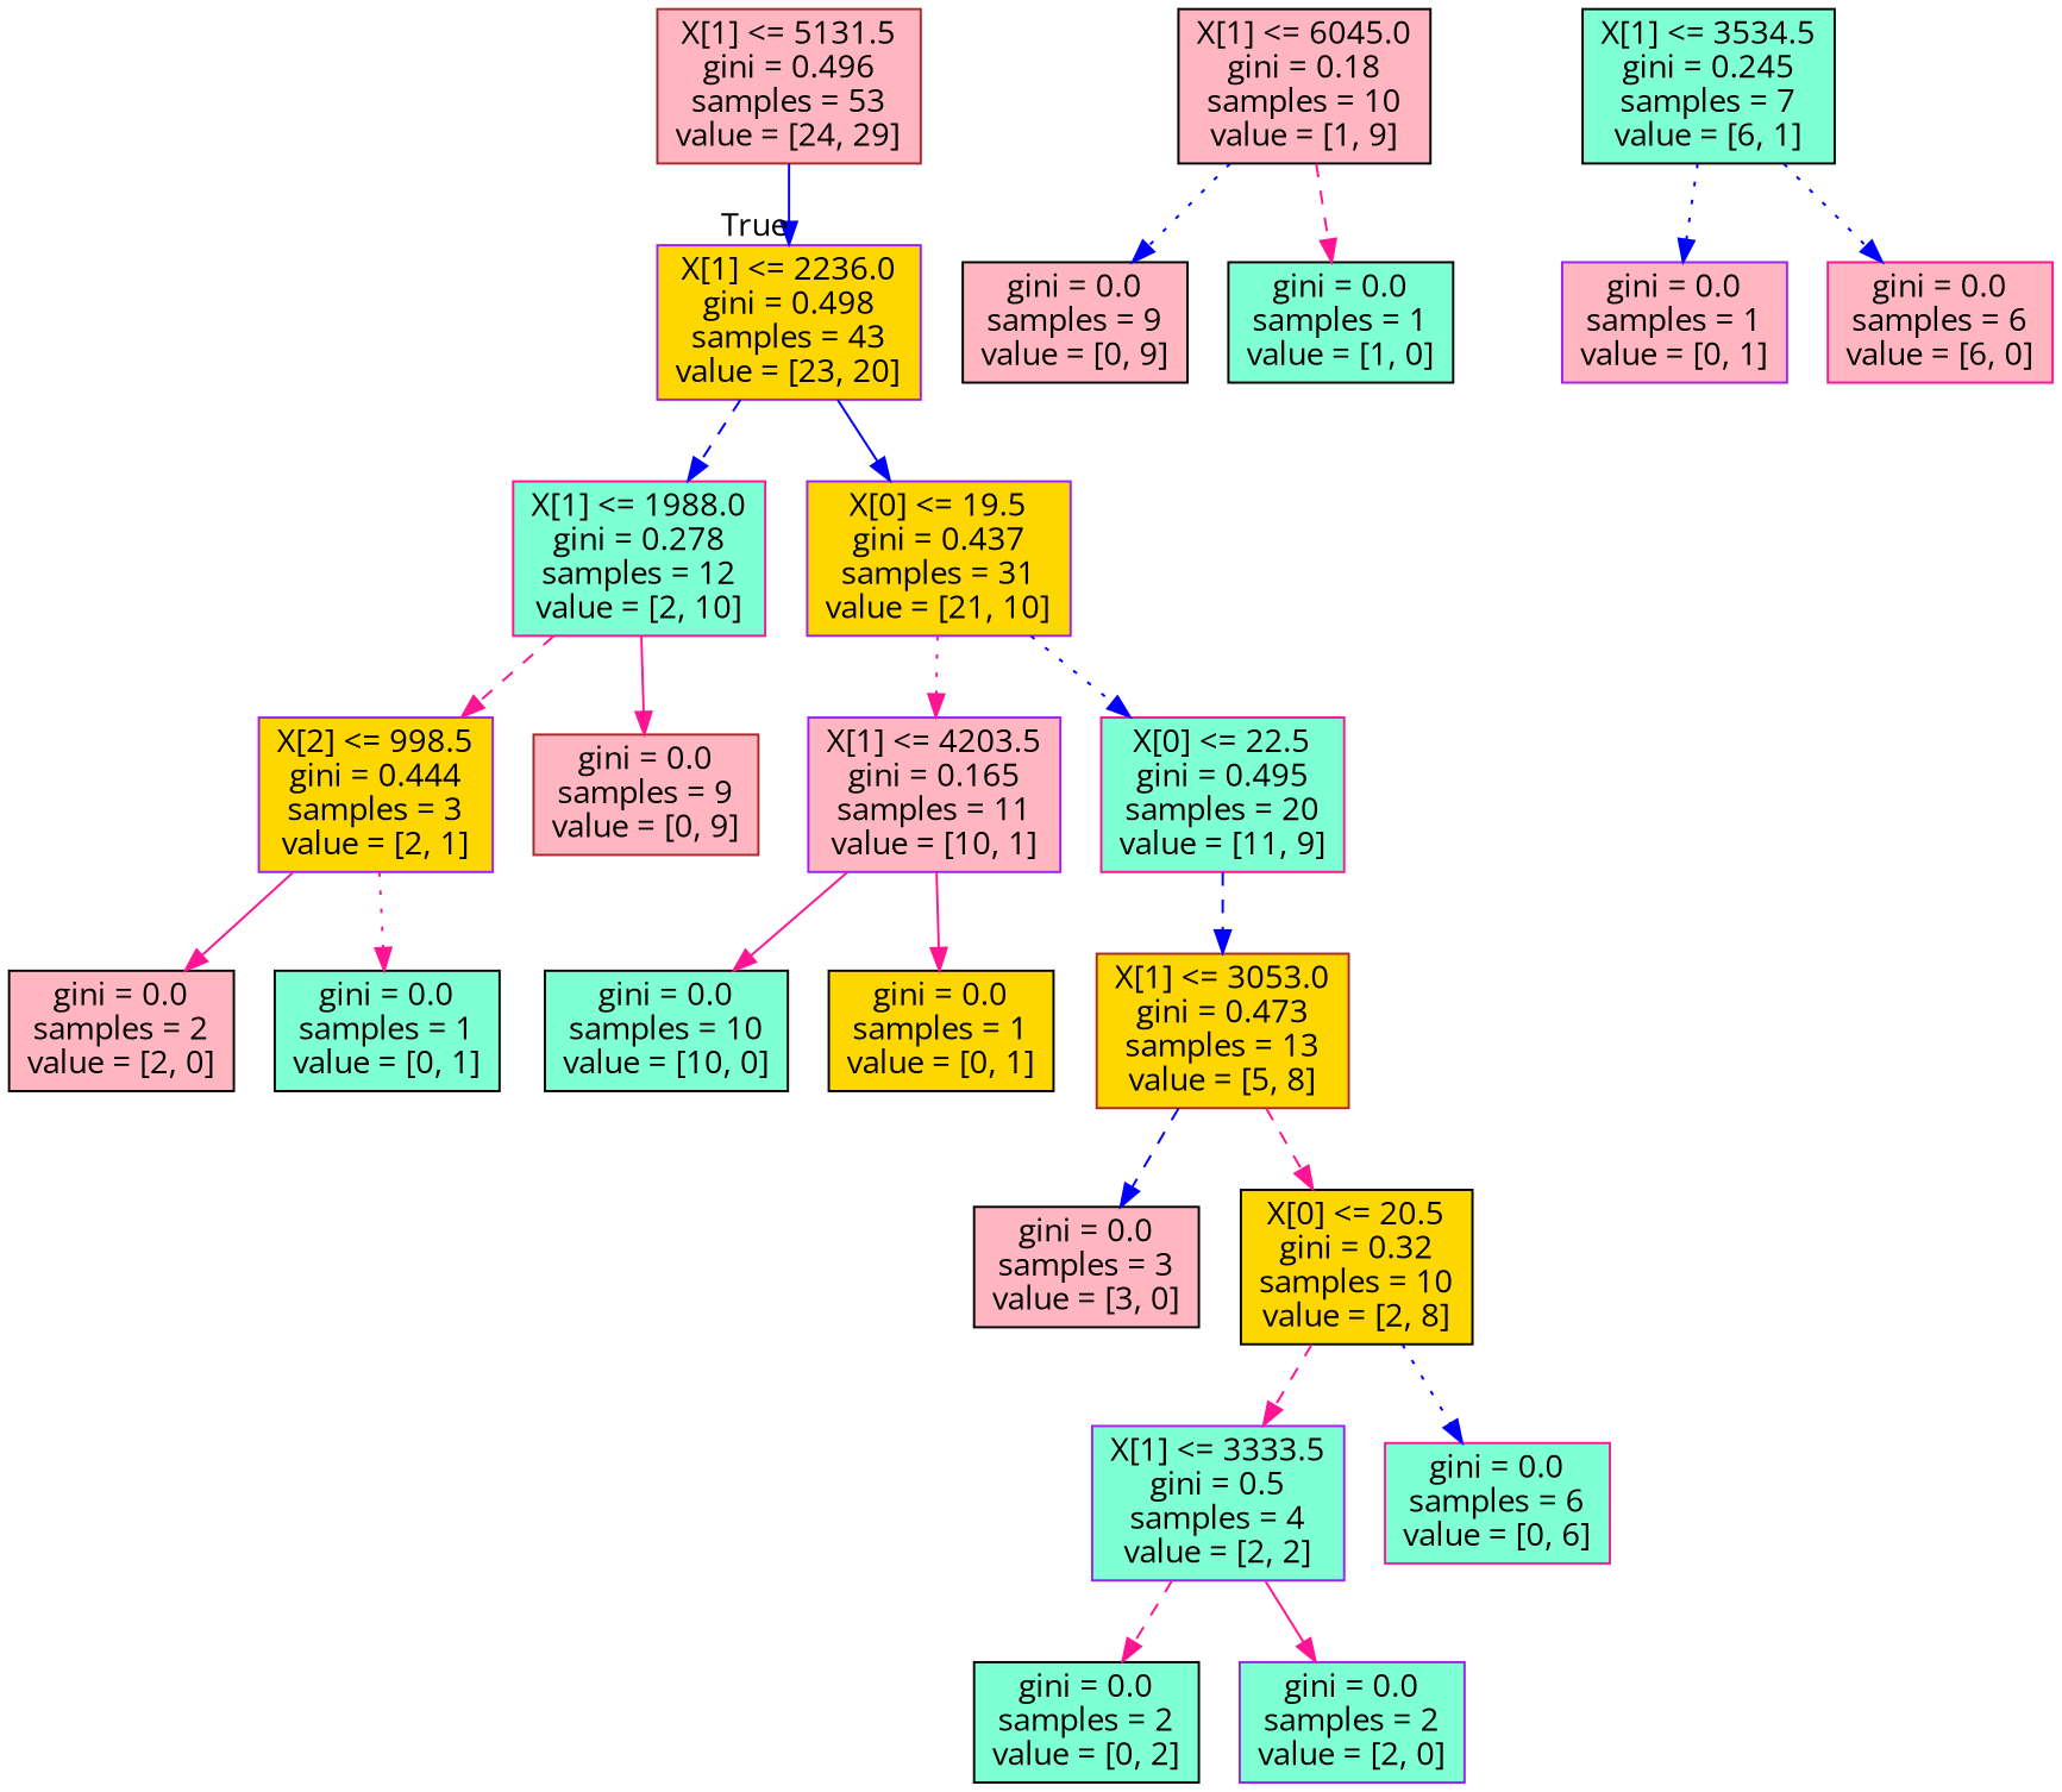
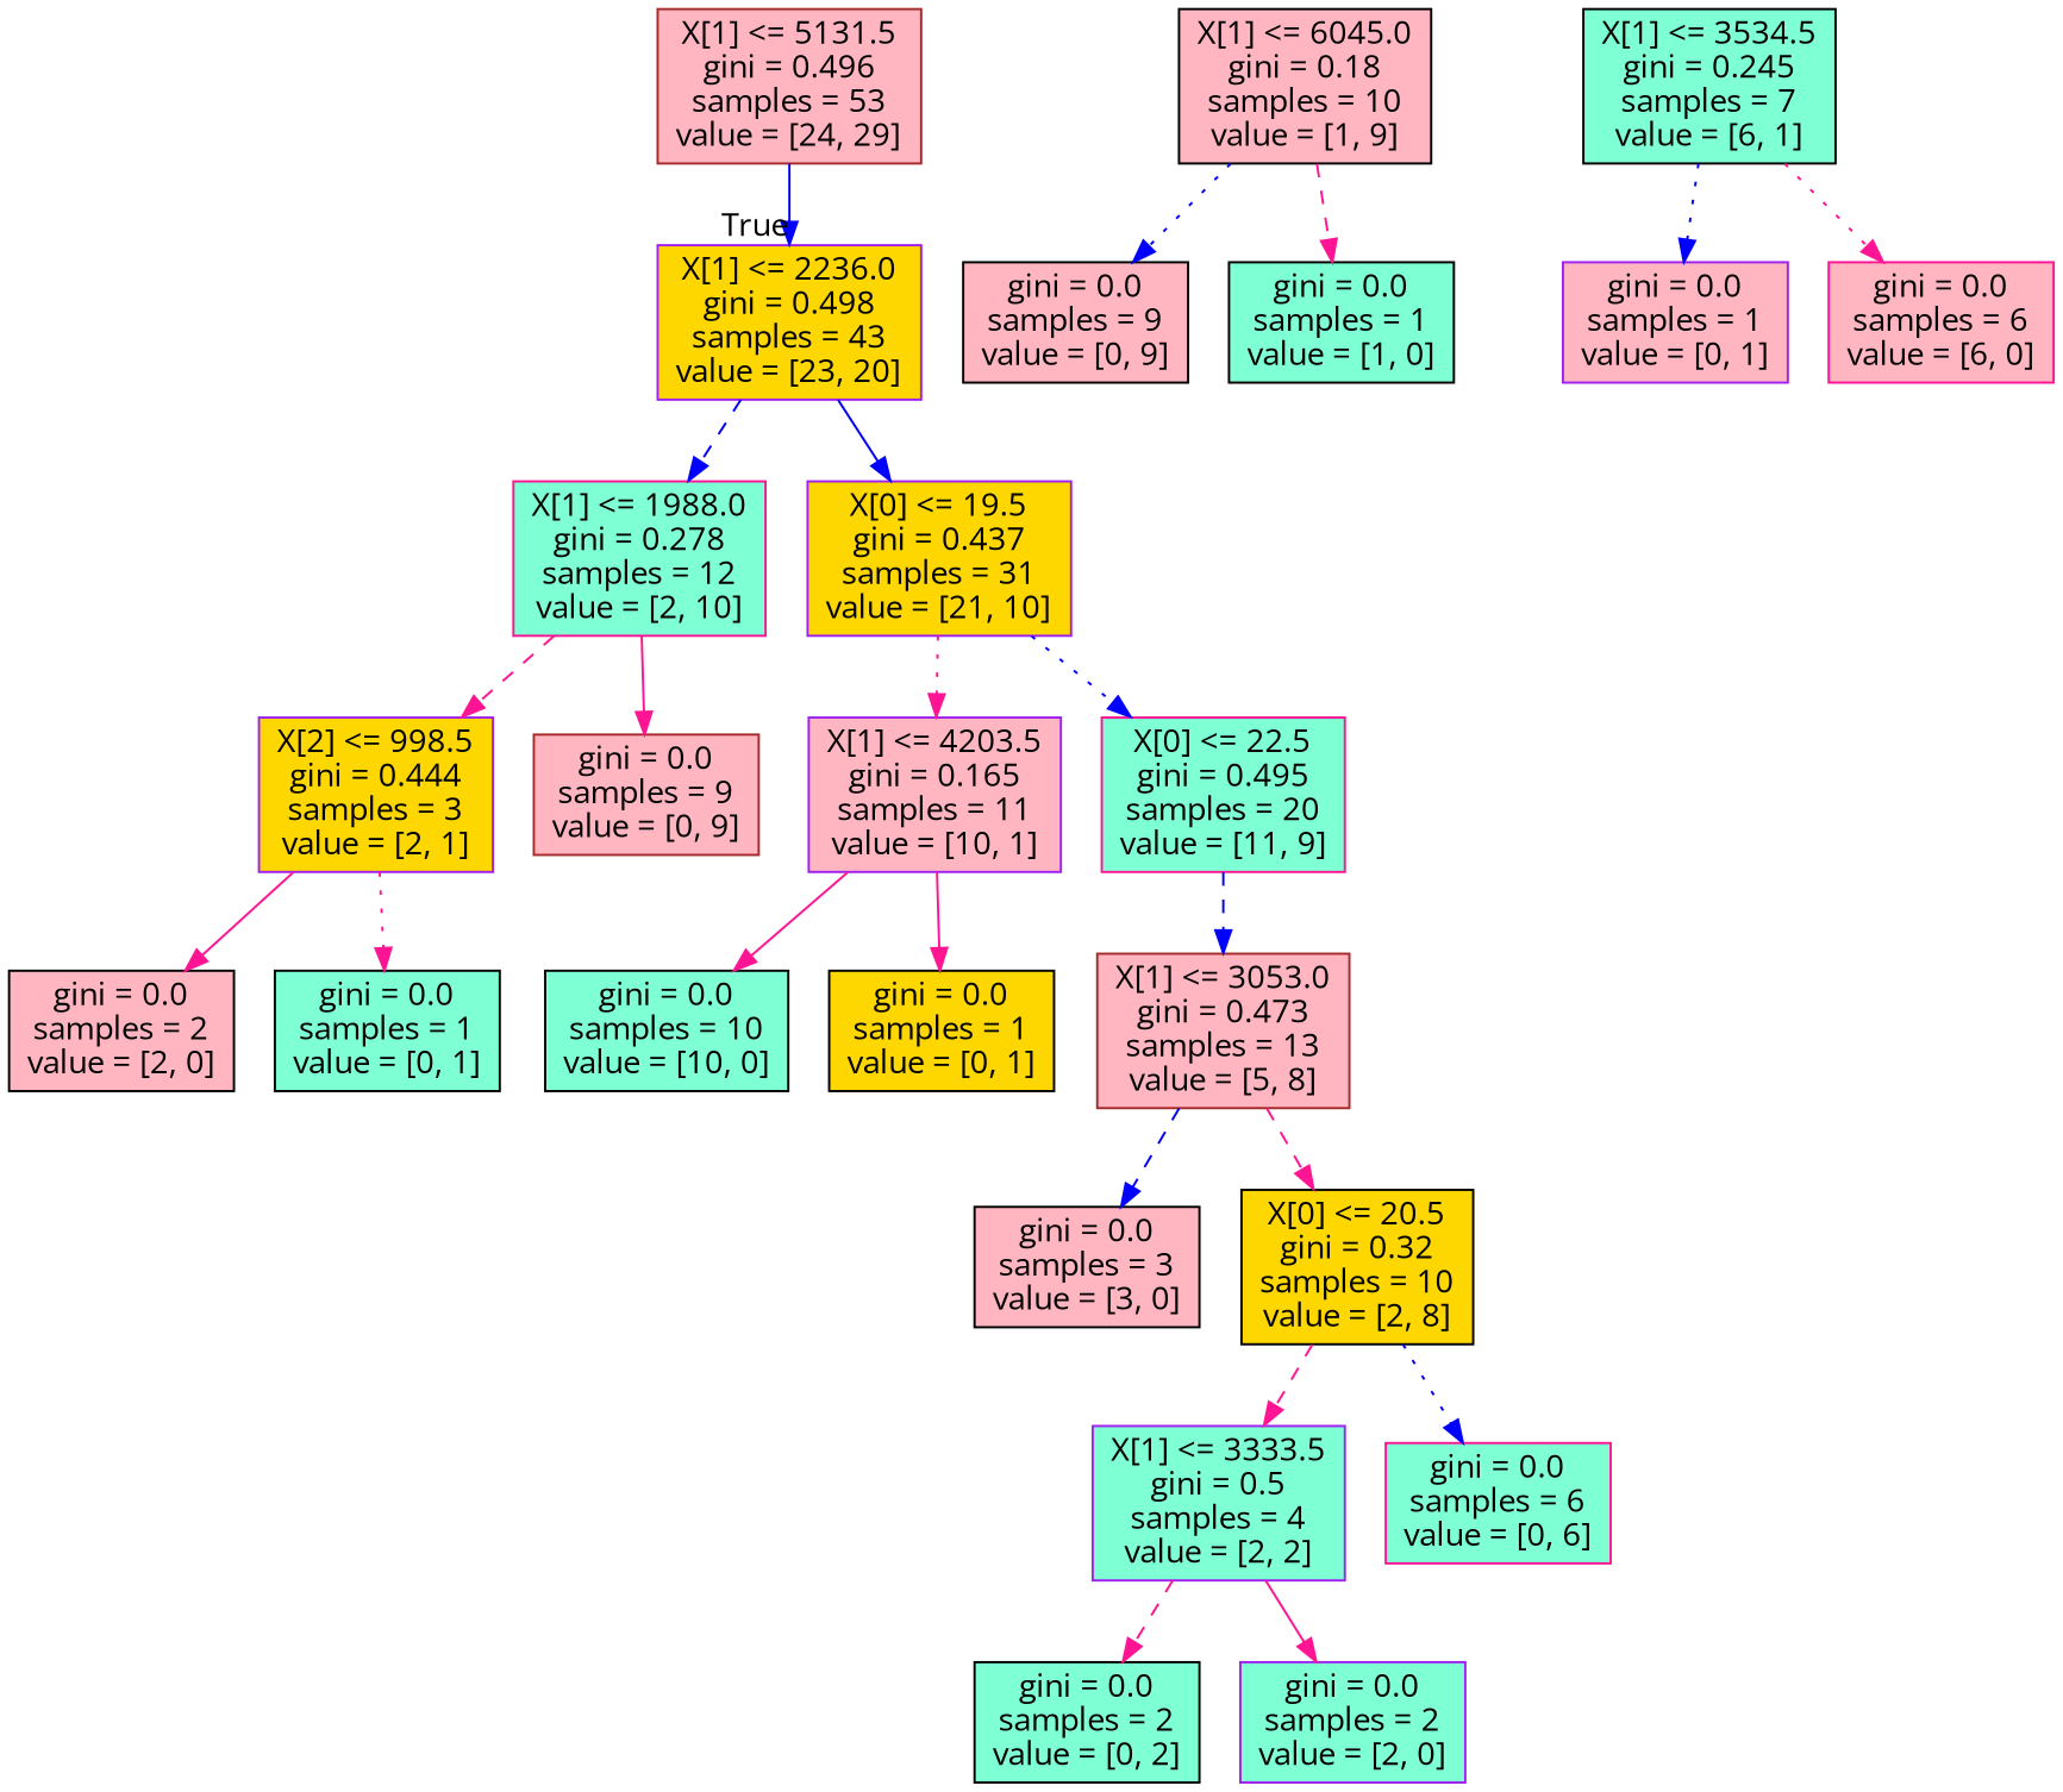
  digraph {
    fontname="Open Sans"
    node [color=black fillcolor=lightpink fontname="Open Sans" shape=box style=filled]
    edge [color=deeppink fontname="Open Sans" style=dashed]
    n1 [color=brown label="X[1] <= 5131.5\ngini = 0.496\nsamples = 53\nvalue = [24, 29]"]
    n2 [color=purple fillcolor=gold label="X[1] <= 2236.0\ngini = 0.498\nsamples = 43\nvalue = [23, 20]"]
    n3 [color=deeppink fillcolor=aquamarine label="X[1] <= 1988.0\ngini = 0.278\nsamples = 12\nvalue = [2, 10]"]
    n4 [color=purple fillcolor=gold label="X[0] <= 19.5\ngini = 0.437\nsamples = 31\nvalue = [21, 10]"]
    n5 [label="X[1] <= 6045.0\ngini = 0.18\nsamples = 10\nvalue = [1, 9]"]
    n6 [label="gini = 0.0\nsamples = 9\nvalue = [0, 9]"]
    n7 [fillcolor=aquamarine label="gini = 0.0\nsamples = 1\nvalue = [1, 0]"]
    n8 [color=purple fillcolor=gold label="X[2] <= 998.5\ngini = 0.444\nsamples = 3\nvalue = [2, 1]"]
    n9 [color=brown label="gini = 0.0\nsamples = 9\nvalue = [0, 9]"]
    n10 [color=purple label="X[1] <= 4203.5\ngini = 0.165\nsamples = 11\nvalue = [10, 1]"]
    n11 [color=deeppink fillcolor=aquamarine label="X[0] <= 22.5\ngini = 0.495\nsamples = 20\nvalue = [11, 9]"]
    n12 [label="gini = 0.0\nsamples = 2\nvalue = [2, 0]"]
    n13 [fillcolor=aquamarine label="gini = 0.0\nsamples = 1\nvalue = [0, 1]"]
    n14 [fillcolor=aquamarine label="gini = 0.0\nsamples = 10\nvalue = [10, 0]"]
    n15 [fillcolor=gold label="gini = 0.0\nsamples = 1\nvalue = [0, 1]"]
-   n16 [color=brown fillcolor=gold label="X[1] <= 3053.0\ngini = 0.473\nsamples = 13\nvalue = [5, 8]"]
+   n16 [color=brown label="X[1] <= 3053.0\ngini = 0.473\nsamples = 13\nvalue = [5, 8]"]
    n17 [label="gini = 0.0\nsamples = 3\nvalue = [3, 0]"]
    n18 [fillcolor=gold label="X[0] <= 20.5\ngini = 0.32\nsamples = 10\nvalue = [2, 8]"]
    n19 [fillcolor=aquamarine label="X[1] <= 3534.5\ngini = 0.245\nsamples = 7\nvalue = [6, 1]"]
    n20 [color=purple label="gini = 0.0\nsamples = 1\nvalue = [0, 1]"]
    n21 [color=deeppink label="gini = 0.0\nsamples = 6\nvalue = [6, 0]"]
    n22 [color=purple fillcolor=aquamarine label="X[1] <= 3333.5\ngini = 0.5\nsamples = 4\nvalue = [2, 2]"]
    n23 [color=deeppink fillcolor=aquamarine label="gini = 0.0\nsamples = 6\nvalue = [0, 6]"]
    n24 [fillcolor=aquamarine label="gini = 0.0\nsamples = 2\nvalue = [0, 2]"]
    n25 [color=purple fillcolor=aquamarine label="gini = 0.0\nsamples = 2\nvalue = [2, 0]"]
    n1 -> n2 [color=blue headlabel=True labelangle=45 labeldistance=2.5 style=solid]
    n2 -> n3 [color=blue]
    n2 -> n4 [color=blue style=solid]
    n3 -> n8
    n3 -> n9 [style=solid]
    n4 -> n10 [style=dotted]
    n4 -> n11 [color=blue style=dotted]
    n5 -> n6 [color=blue style=dotted]
    n5 -> n7
    n8 -> n12 [style=solid]
    n8 -> n13 [style=dotted]
    n10 -> n14 [style=solid]
    n10 -> n15 [style=solid]
    n11 -> n16 [color=blue]
    n16 -> n17 [color=blue]
    n16 -> n18
    n18 -> n22
    n18 -> n23 [color=blue style=dotted]
    n19 -> n20 [color=blue style=dotted]
-   n19 -> n21 [color=blue style=dotted]
+   n19 -> n21 [style=dotted]
    n22 -> n24
    n22 -> n25 [style=solid]
  }
